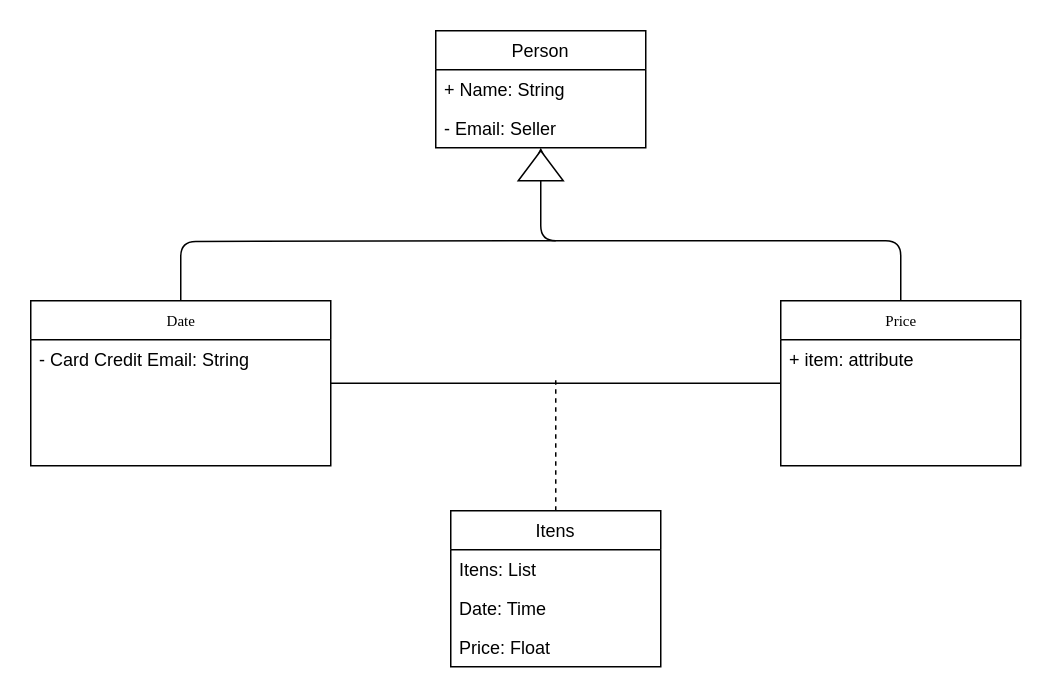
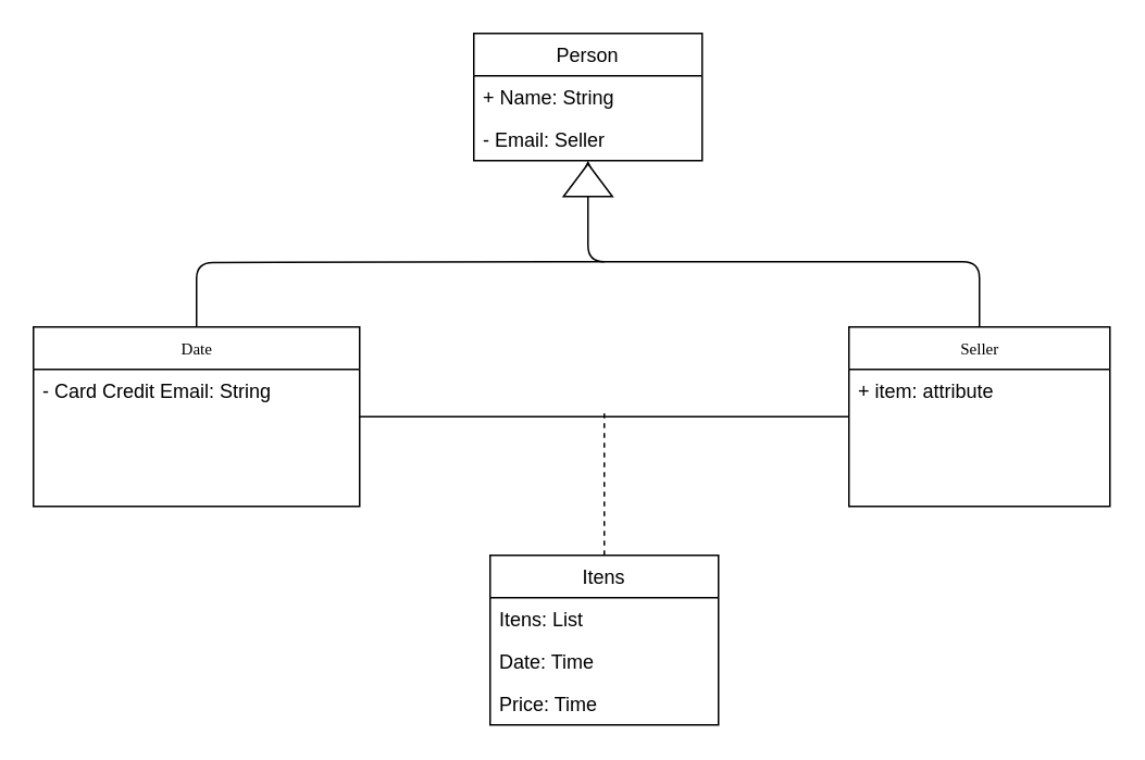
  <mxCell id="0" />
  <mxCell id="1" parent="0" />
  <mxCell id="2" value="Person" style="swimlane;fontStyle=0;childLayout=stackLayout;horizontal=1;startSize=26;fillColor=none;horizontalStack=0;resizeParent=1;resizeParentMax=0;resizeLast=0;collapsible=1;marginBottom=0;" vertex="1" parent="1"><mxGeometry x="290" y="20" width="140" height="78" as="geometry" /></mxCell>
  <mxCell id="3" value="+ Name: String" style="text;strokeColor=none;fillColor=none;align=left;verticalAlign=top;spacingLeft=4;spacingRight=4;overflow=hidden;rotatable=0;points=[[0,0.5],[1,0.5]];portConstraint=eastwest;" vertex="1" parent="2"><mxGeometry y="26" width="140" height="26" as="geometry" /></mxCell>
  <mxCell id="4" value="- Email: Seller" style="text;strokeColor=none;fillColor=none;align=left;verticalAlign=top;spacingLeft=4;spacingRight=4;overflow=hidden;rotatable=0;points=[[0,0.5],[1,0.5]];portConstraint=eastwest;" vertex="1" parent="2"><mxGeometry y="52" width="140" height="26" as="geometry" /></mxCell>
  <mxCell id="5" style="edgeStyle=orthogonalEdgeStyle;orthogonalLoop=1;jettySize=auto;html=1;exitX=1;exitY=0.5;exitDx=0;exitDy=0;entryX=0.5;entryY=1;entryDx=0;entryDy=0;" edge="1" parent="1" source="8" target="2"><mxGeometry relative="1" as="geometry" /></mxCell>
  <mxCell id="6" style="edgeStyle=orthogonalEdgeStyle;orthogonalLoop=1;jettySize=auto;html=1;entryX=0.5;entryY=0;entryDx=0;entryDy=0;endArrow=none;endFill=0;" edge="1" parent="1" target="12"><mxGeometry relative="1" as="geometry"><mxPoint x="370" y="160" as="sourcePoint" /></mxGeometry></mxCell>
  <mxCell id="7" style="orthogonalLoop=1;jettySize=auto;html=1;exitX=0;exitY=0.5;exitDx=0;exitDy=0;entryX=0.5;entryY=0;entryDx=0;entryDy=0;edgeStyle=orthogonalEdgeStyle;shadow=0;endArrow=none;endFill=0;" edge="1" parent="1" source="8" target="9"><mxGeometry relative="1" as="geometry" /></mxCell>
  <mxCell id="8" value="" style="triangle;whiteSpace=wrap;html=1;rotation=-90;" vertex="1" parent="1"><mxGeometry x="350" y="95" width="20" height="30" as="geometry" /></mxCell>
- <mxCell id="9" value="Price" style="swimlane;html=1;fontStyle=0;childLayout=stackLayout;horizontal=1;startSize=26;fillColor=none;horizontalStack=0;resizeParent=1;resizeLast=0;collapsible=1;marginBottom=0;swimlaneFillColor=#ffffff;shadow=0;comic=0;labelBackgroundColor=none;strokeWidth=1;fontFamily=Verdana;fontSize=10;align=center;" parent="1" vertex="1"><mxGeometry x="520" y="200" width="160" height="110" as="geometry" /></mxCell>
+ <mxCell id="9" value="Seller" style="swimlane;html=1;fontStyle=0;childLayout=stackLayout;horizontal=1;startSize=26;fillColor=none;horizontalStack=0;resizeParent=1;resizeLast=0;collapsible=1;marginBottom=0;swimlaneFillColor=#ffffff;shadow=0;comic=0;labelBackgroundColor=none;strokeWidth=1;fontFamily=Verdana;fontSize=10;align=center;" parent="1" vertex="1"><mxGeometry x="520" y="200" width="160" height="110" as="geometry" /></mxCell>
  <mxCell id="10" value="+ item: attribute" style="text;strokeColor=none;fillColor=none;align=left;verticalAlign=top;spacingLeft=4;spacingRight=4;overflow=hidden;rotatable=0;points=[[0,0.5],[1,0.5]];portConstraint=eastwest;" vertex="1" parent="9"><mxGeometry y="26" width="160" height="26" as="geometry" /></mxCell>
  <mxCell id="11" style="edgeStyle=orthogonalEdgeStyle;orthogonalLoop=1;jettySize=auto;html=1;exitX=1;exitY=0.5;exitDx=0;exitDy=0;entryX=0;entryY=0.5;entryDx=0;entryDy=0;shadow=0;endArrow=none;endFill=0;startArrow=none;startFill=0;" edge="1" parent="1" source="12" target="9"><mxGeometry relative="1" as="geometry" /></mxCell>
  <mxCell id="12" value="Date" style="swimlane;html=1;fontStyle=0;childLayout=stackLayout;horizontal=1;startSize=26;fillColor=none;horizontalStack=0;resizeParent=1;resizeLast=0;collapsible=1;marginBottom=0;swimlaneFillColor=#ffffff;shadow=0;comic=0;labelBackgroundColor=none;strokeWidth=1;fontFamily=Verdana;fontSize=10;align=center;" parent="1" vertex="1"><mxGeometry x="20" y="200" width="200" height="110" as="geometry" /></mxCell>
  <mxCell id="13" value="- Card Credit Email: String" style="text;html=1;strokeColor=none;fillColor=none;align=left;verticalAlign=top;spacingLeft=4;spacingRight=4;whiteSpace=wrap;overflow=hidden;rotatable=0;points=[[0,0.5],[1,0.5]];portConstraint=eastwest;" parent="12" vertex="1"><mxGeometry y="26" width="200" height="26" as="geometry" /></mxCell>
  <mxCell id="14" value="Itens" style="swimlane;fontStyle=0;childLayout=stackLayout;horizontal=1;startSize=26;fillColor=none;horizontalStack=0;resizeParent=1;resizeParentMax=0;resizeLast=0;collapsible=1;marginBottom=0;" vertex="1" parent="1"><mxGeometry x="300" y="340" width="140" height="104" as="geometry" /></mxCell>
  <mxCell id="15" value="Itens: List" style="text;strokeColor=none;fillColor=none;align=left;verticalAlign=top;spacingLeft=4;spacingRight=4;overflow=hidden;rotatable=0;points=[[0,0.5],[1,0.5]];portConstraint=eastwest;" vertex="1" parent="14"><mxGeometry y="26" width="140" height="26" as="geometry" /></mxCell>
  <mxCell id="16" value="Date: Time" style="text;strokeColor=none;fillColor=none;align=left;verticalAlign=top;spacingLeft=4;spacingRight=4;overflow=hidden;rotatable=0;points=[[0,0.5],[1,0.5]];portConstraint=eastwest;" vertex="1" parent="14"><mxGeometry y="52" width="140" height="26" as="geometry" /></mxCell>
- <mxCell id="17" value="Price: Float&#10;" style="text;strokeColor=none;fillColor=none;align=left;verticalAlign=top;spacingLeft=4;spacingRight=4;overflow=hidden;rotatable=0;points=[[0,0.5],[1,0.5]];portConstraint=eastwest;" vertex="1" parent="14"><mxGeometry y="78" width="140" height="26" as="geometry" /></mxCell>
+ <mxCell id="17" value="Price: Time&#10;" style="text;strokeColor=none;fillColor=none;align=left;verticalAlign=top;spacingLeft=4;spacingRight=4;overflow=hidden;rotatable=0;points=[[0,0.5],[1,0.5]];portConstraint=eastwest;" vertex="1" parent="14"><mxGeometry y="78" width="140" height="26" as="geometry" /></mxCell>
  <mxCell id="18" value="" style="endArrow=none;dashed=1;html=1;shadow=0;exitX=0.5;exitY=0;exitDx=0;exitDy=0;" edge="1" parent="1" source="14"><mxGeometry width="50" height="50" relative="1" as="geometry"><mxPoint x="360" y="280" as="sourcePoint" /><mxPoint x="370" y="250" as="targetPoint" /></mxGeometry></mxCell>
